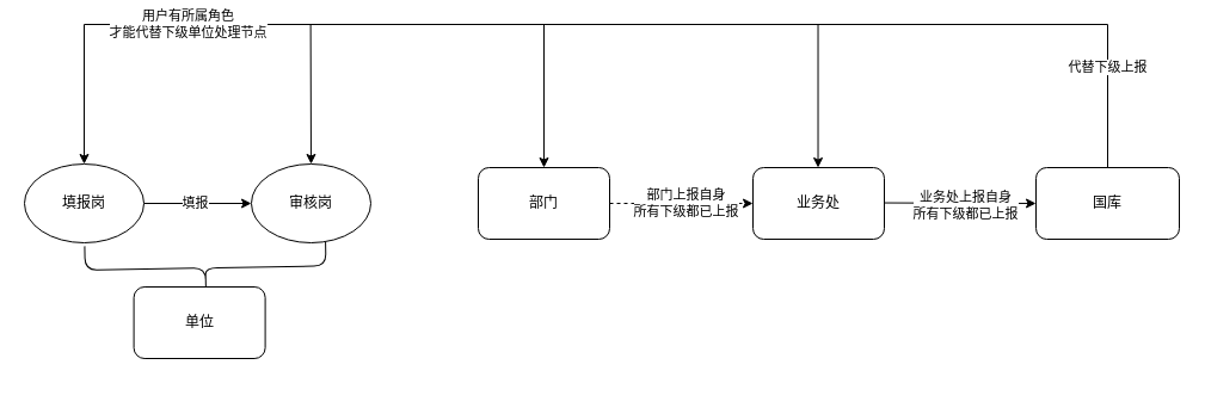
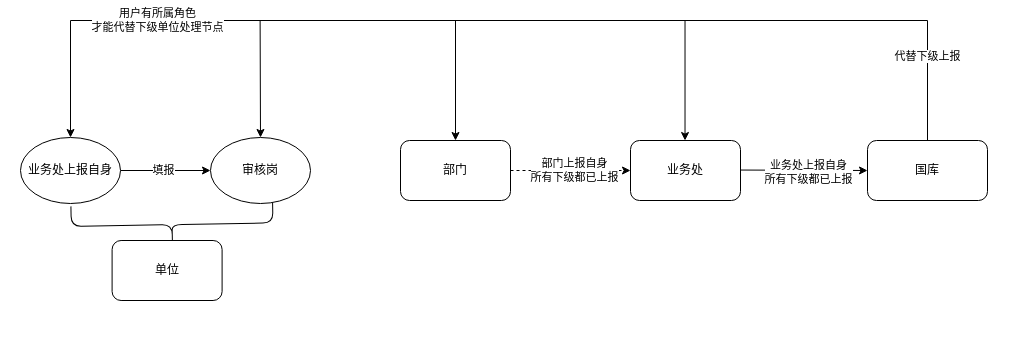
  <mxCell id="0" />
  <mxCell id="1" parent="0" />
  <mxCell id="2" value="" style="edgeStyle=orthogonalEdgeStyle;rounded=0;orthogonalLoop=1;jettySize=auto;html=1;entryX=0;entryY=0.5;entryDx=0;entryDy=0;dashed=1;" edge="1" parent="1" source="4" target="7"><mxGeometry relative="1" as="geometry"><mxPoint x="540" y="120" as="targetPoint" /></mxGeometry></mxCell>
  <mxCell id="3" value="部门上报自身&lt;div&gt;所有下级都已上报&lt;br&gt;&lt;/div&gt;" style="edgeLabel;html=1;align=center;verticalAlign=middle;resizable=0;points=[];" vertex="1" connectable="0" parent="2"><mxGeometry x="0.275" y="1" relative="1" as="geometry"><mxPoint x="-14" as="offset" /></mxGeometry></mxCell>
  <mxCell id="4" value="部门" style="rounded=1;whiteSpace=wrap;html=1;" vertex="1" parent="1"><mxGeometry x="400" y="140" width="110" height="60" as="geometry" /></mxCell>
  <mxCell id="5" value="" style="edgeStyle=orthogonalEdgeStyle;rounded=0;orthogonalLoop=1;jettySize=auto;html=1;entryX=0;entryY=0.5;entryDx=0;entryDy=0;" edge="1" parent="1" target="8"><mxGeometry relative="1" as="geometry"><mxPoint x="730" y="169.5" as="sourcePoint" /><mxPoint x="1120" y="169.5" as="targetPoint" /></mxGeometry></mxCell>
  <mxCell id="6" value="业务处上报自身&lt;div&gt;所有下级都已上报&lt;br&gt;&lt;/div&gt;" style="edgeLabel;html=1;align=center;verticalAlign=middle;resizable=0;points=[];" vertex="1" connectable="0" parent="5"><mxGeometry x="0.133" y="-2" relative="1" as="geometry"><mxPoint as="offset" /></mxGeometry></mxCell>
  <mxCell id="7" value="业务处" style="rounded=1;whiteSpace=wrap;html=1;" vertex="1" parent="1"><mxGeometry x="630" y="140" width="110" height="60" as="geometry" /></mxCell>
  <mxCell id="8" value="国库" style="rounded=1;whiteSpace=wrap;html=1;" vertex="1" parent="1"><mxGeometry x="867" y="140" width="120" height="60" as="geometry" /></mxCell>
  <mxCell id="9" value="审核岗" style="ellipse;whiteSpace=wrap;html=1;" vertex="1" parent="1"><mxGeometry x="210" y="137" width="100" height="66" as="geometry" /></mxCell>
  <mxCell id="10" value="" style="edgeStyle=orthogonalEdgeStyle;rounded=0;orthogonalLoop=1;jettySize=auto;html=1;" edge="1" parent="1" source="12" target="9"><mxGeometry relative="1" as="geometry" /></mxCell>
  <mxCell id="11" value="填报" style="edgeLabel;html=1;align=center;verticalAlign=middle;resizable=0;points=[];" vertex="1" connectable="0" parent="10"><mxGeometry x="-0.059" y="1" relative="1" as="geometry"><mxPoint as="offset" /></mxGeometry></mxCell>
- <mxCell id="12" value="填报岗" style="ellipse;whiteSpace=wrap;html=1;" vertex="1" parent="1"><mxGeometry x="20" y="137" width="100" height="66" as="geometry" /></mxCell>
+ <mxCell id="12" value="业务处上报自身" style="ellipse;whiteSpace=wrap;html=1;" vertex="1" parent="1"><mxGeometry x="20" y="137" width="100" height="66" as="geometry" /></mxCell>
  <mxCell id="13" value="" style="shape=curlyBracket;whiteSpace=wrap;html=1;rounded=1;labelPosition=left;verticalLabelPosition=middle;align=right;verticalAlign=middle;rotation=-91;size=0.5;" vertex="1" parent="1"><mxGeometry x="151.6" y="123.27" width="40" height="201.7" as="geometry" /></mxCell>
  <mxCell id="14" value="单位" style="rounded=1;whiteSpace=wrap;html=1;" vertex="1" parent="1"><mxGeometry x="111.6" y="240" width="110" height="60" as="geometry" /></mxCell>
  <mxCell id="15" value="" style="endArrow=classic;html=1;rounded=0;exitX=0.5;exitY=0;exitDx=0;exitDy=0;entryX=0.5;entryY=0;entryDx=0;entryDy=0;" edge="1" parent="1" source="8" target="12"><mxGeometry width="50" height="50" relative="1" as="geometry"><mxPoint x="380" y="0" as="sourcePoint" /><mxPoint x="70" y="130" as="targetPoint" /><Array as="points"><mxPoint x="927" y="20" /><mxPoint x="70" y="20" /></Array></mxGeometry></mxCell>
  <mxCell id="16" value="代替下级上报" style="edgeLabel;html=1;align=center;verticalAlign=middle;resizable=0;points=[];" vertex="1" connectable="0" parent="15"><mxGeometry x="-0.845" y="1" relative="1" as="geometry"><mxPoint as="offset" /></mxGeometry></mxCell>
  <mxCell id="17" value="用户有所属角色&lt;div&gt;才能代替下级单位处理节点&lt;/div&gt;" style="edgeLabel;html=1;align=center;verticalAlign=middle;resizable=0;points=[];" vertex="1" connectable="0" parent="15"><mxGeometry x="0.628" y="-1" relative="1" as="geometry"><mxPoint as="offset" /></mxGeometry></mxCell>
  <mxCell id="18" value="" style="endArrow=classic;html=1;rounded=0;entryX=0.5;entryY=0;entryDx=0;entryDy=0;" edge="1" parent="1" target="9"><mxGeometry width="50" height="50" relative="1" as="geometry"><mxPoint x="259.62" y="20" as="sourcePoint" /><mxPoint x="260" y="130" as="targetPoint" /></mxGeometry></mxCell>
  <mxCell id="19" value="" style="endArrow=classic;html=1;rounded=0;entryX=0.5;entryY=0;entryDx=0;entryDy=0;" edge="1" parent="1" target="4"><mxGeometry width="50" height="50" relative="1" as="geometry"><mxPoint x="455" y="20" as="sourcePoint" /><mxPoint x="460" y="130" as="targetPoint" /></mxGeometry></mxCell>
  <mxCell id="20" value="" style="endArrow=classic;html=1;rounded=0;entryX=0.5;entryY=0;entryDx=0;entryDy=0;" edge="1" parent="1"><mxGeometry width="50" height="50" relative="1" as="geometry"><mxPoint x="684.52" y="20" as="sourcePoint" /><mxPoint x="684.52" y="140" as="targetPoint" /></mxGeometry></mxCell>
